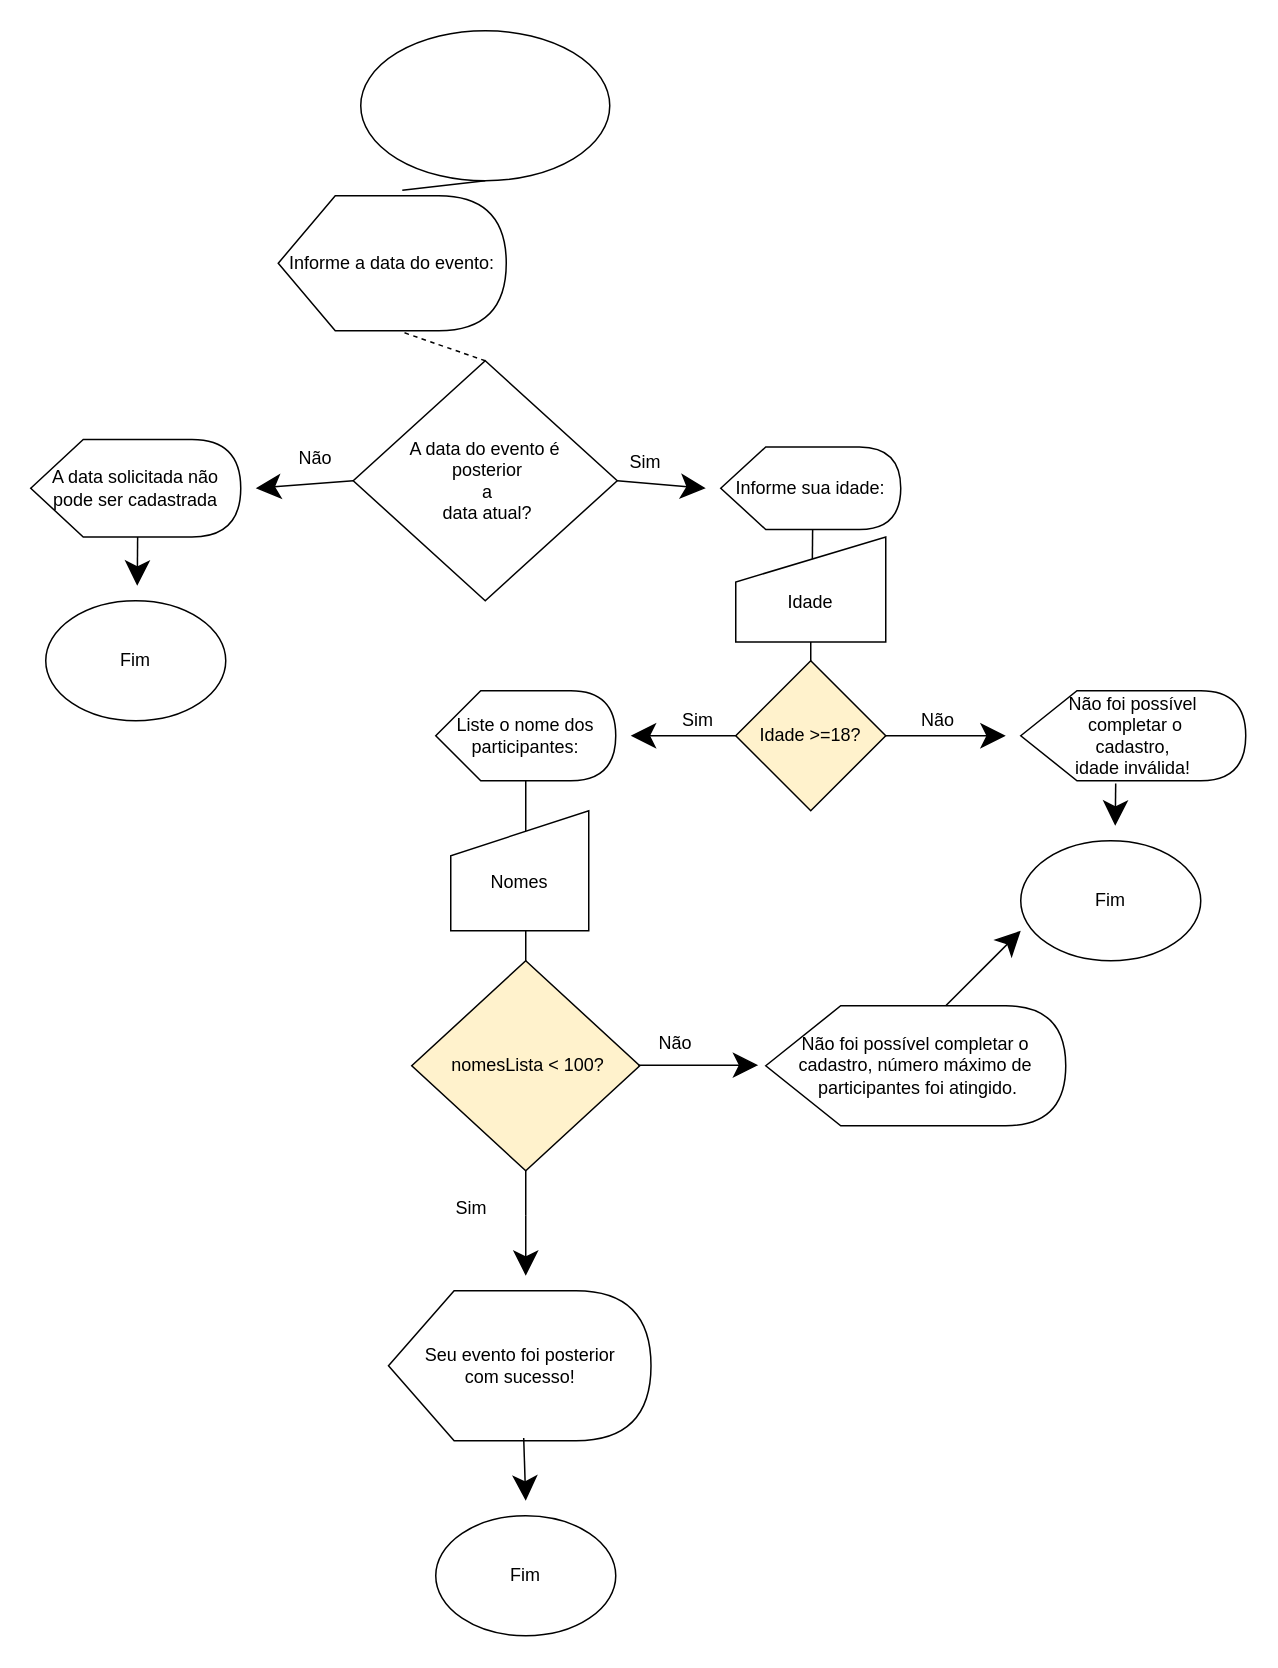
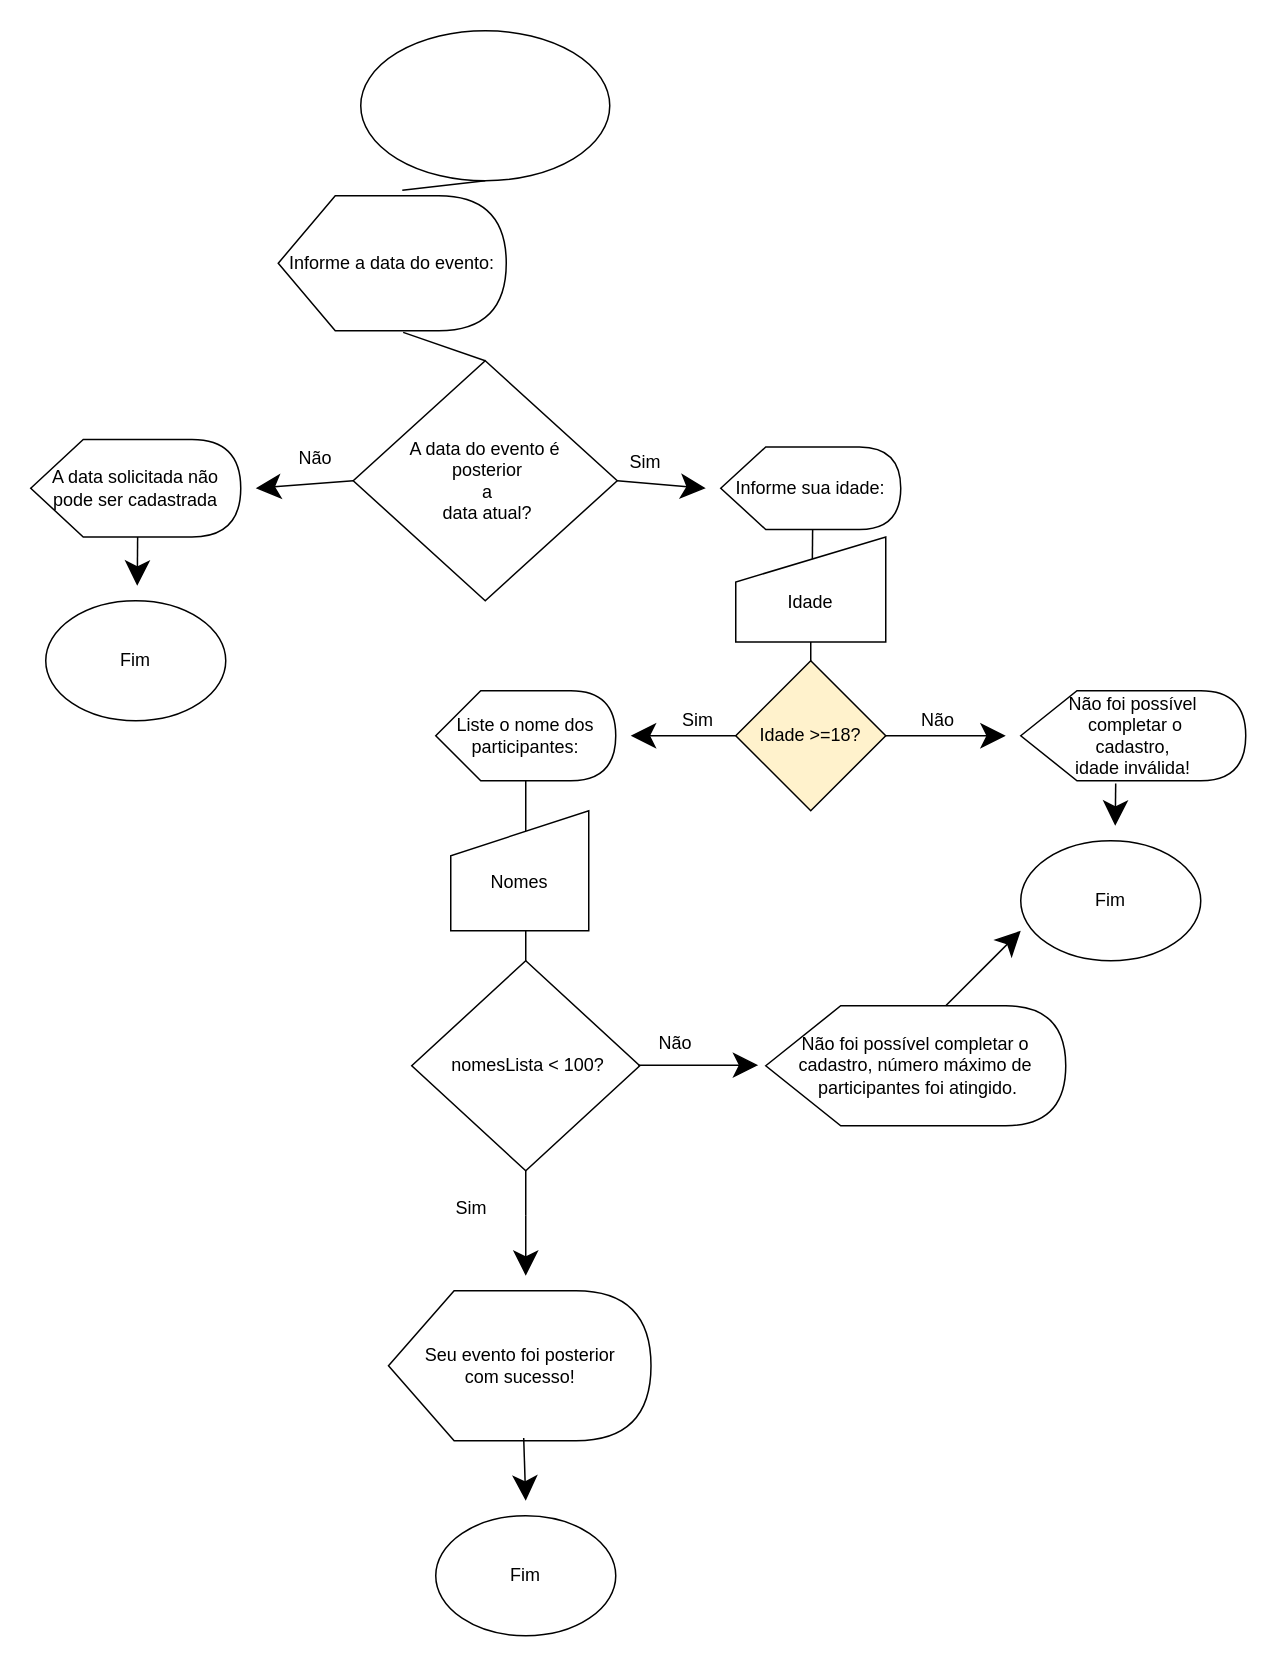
  <mxCell id="0" />
  <mxCell id="1" parent="0" />
  <mxCell id="2" value="" style="ellipse;whiteSpace=wrap;html=1;" parent="1" vertex="1"><mxGeometry x="240" y="20" width="166" height="100" as="geometry" /></mxCell>
  <mxCell id="3" value="A data do evento é&lt;br&gt;&amp;nbsp;posterior&lt;br&gt;&amp;nbsp;a&lt;br&gt;&amp;nbsp;data atual?" style="rhombus;whiteSpace=wrap;html=1;" parent="1" vertex="1"><mxGeometry x="235" y="240" width="176" height="160" as="geometry" /></mxCell>
  <mxCell id="4" value="Informe a data do evento:" style="shape=display;whiteSpace=wrap;html=1;hachureGap=4;" vertex="1" parent="1"><mxGeometry x="185" y="130" width="152" height="90" as="geometry" /></mxCell>
  <mxCell id="5" value="" style="endArrow=none;html=1;rounded=0;startSize=14;endSize=14;sourcePerimeterSpacing=8;targetPerimeterSpacing=8;curved=1;entryX=0.5;entryY=1;entryDx=0;entryDy=0;exitX=0.544;exitY=-0.041;exitDx=0;exitDy=0;exitPerimeter=0;" edge="1" parent="1" source="4" target="2"><mxGeometry width="50" height="50" relative="1" as="geometry"><mxPoint x="320" y="180" as="sourcePoint" /><mxPoint x="370" y="130" as="targetPoint" /></mxGeometry></mxCell>
- <mxCell id="6" value="" style="endArrow=none;html=1;rounded=0;startSize=14;endSize=14;sourcePerimeterSpacing=8;targetPerimeterSpacing=8;curved=1;entryX=0.548;entryY=1.012;entryDx=0;entryDy=0;entryPerimeter=0;exitX=0.5;exitY=0;exitDx=0;exitDy=0;dashed=1;" edge="1" parent="1" source="3" target="4"><mxGeometry width="50" height="50" relative="1" as="geometry"><mxPoint x="360" y="330" as="sourcePoint" /><mxPoint x="410" y="280" as="targetPoint" /></mxGeometry></mxCell>
+ <mxCell id="6" value="" style="endArrow=none;html=1;rounded=0;startSize=14;endSize=14;sourcePerimeterSpacing=8;targetPerimeterSpacing=8;curved=1;entryX=0.548;entryY=1.012;entryDx=0;entryDy=0;entryPerimeter=0;exitX=0.5;exitY=0;exitDx=0;exitDy=0;" edge="1" parent="1" source="3" target="4"><mxGeometry width="50" height="50" relative="1" as="geometry"><mxPoint x="360" y="330" as="sourcePoint" /><mxPoint x="410" y="280" as="targetPoint" /></mxGeometry></mxCell>
  <mxCell id="7" value="" style="endArrow=classic;html=1;rounded=0;startSize=14;endSize=14;sourcePerimeterSpacing=8;targetPerimeterSpacing=8;curved=1;exitX=0;exitY=0.5;exitDx=0;exitDy=0;" edge="1" parent="1" source="3"><mxGeometry width="50" height="50" relative="1" as="geometry"><mxPoint x="360" y="330" as="sourcePoint" /><mxPoint x="170" y="325" as="targetPoint" /></mxGeometry></mxCell>
  <mxCell id="8" value="" style="endArrow=classic;html=1;rounded=0;startSize=14;endSize=14;sourcePerimeterSpacing=8;targetPerimeterSpacing=8;curved=1;exitX=1;exitY=0.5;exitDx=0;exitDy=0;" edge="1" parent="1" source="3"><mxGeometry width="50" height="50" relative="1" as="geometry"><mxPoint x="360" y="330" as="sourcePoint" /><mxPoint x="470" y="325" as="targetPoint" /></mxGeometry></mxCell>
  <mxCell id="9" style="edgeStyle=none;curved=1;rounded=0;orthogonalLoop=1;jettySize=auto;html=1;exitX=0;exitY=0.5;exitDx=0;exitDy=0;exitPerimeter=0;endArrow=open;startSize=14;endSize=14;sourcePerimeterSpacing=8;targetPerimeterSpacing=8;" edge="1" parent="1" source="10"><mxGeometry relative="1" as="geometry"><mxPoint x="98" y="317.5" as="targetPoint" /></mxGeometry></mxCell>
  <mxCell id="10" value="A data solicitada não pode ser cadastrada" style="shape=display;whiteSpace=wrap;html=1;hachureGap=4;" vertex="1" parent="1"><mxGeometry x="20" y="292.5" width="140" height="65" as="geometry" /></mxCell>
  <mxCell id="11" value="Informe sua idade:" style="shape=display;whiteSpace=wrap;html=1;hachureGap=4;" vertex="1" parent="1"><mxGeometry x="480" y="297.5" width="120" height="55" as="geometry" /></mxCell>
  <mxCell id="12" value="Sim" style="text;strokeColor=none;fillColor=none;html=1;align=center;verticalAlign=middle;whiteSpace=wrap;rounded=0;hachureGap=4;" vertex="1" parent="1"><mxGeometry x="400" y="292.5" width="60" height="30" as="geometry" /></mxCell>
  <mxCell id="13" value="Não" style="text;strokeColor=none;fillColor=none;html=1;align=center;verticalAlign=middle;whiteSpace=wrap;rounded=0;hachureGap=4;" vertex="1" parent="1"><mxGeometry x="180" y="290" width="60" height="30" as="geometry" /></mxCell>
  <mxCell id="14" value="" style="endArrow=none;html=1;rounded=0;startSize=14;endSize=14;sourcePerimeterSpacing=8;targetPerimeterSpacing=8;curved=1;entryX=0;entryY=0;entryDx=61.25;entryDy=55.0;entryPerimeter=0;" edge="1" parent="1" target="11"><mxGeometry width="50" height="50" relative="1" as="geometry"><mxPoint x="541" y="380" as="sourcePoint" /><mxPoint x="590" y="340" as="targetPoint" /></mxGeometry></mxCell>
  <mxCell id="15" value="&lt;br&gt;Idade" style="shape=manualInput;whiteSpace=wrap;html=1;hachureGap=4;" vertex="1" parent="1"><mxGeometry x="490" y="357.5" width="100" height="70" as="geometry" /></mxCell>
  <mxCell id="16" value="" style="endArrow=none;html=1;rounded=0;startSize=14;endSize=14;sourcePerimeterSpacing=8;targetPerimeterSpacing=8;curved=1;entryX=0.5;entryY=1;entryDx=0;entryDy=0;" edge="1" parent="1" target="15"><mxGeometry width="50" height="50" relative="1" as="geometry"><mxPoint x="540" y="460" as="sourcePoint" /><mxPoint x="590" y="430" as="targetPoint" /></mxGeometry></mxCell>
  <mxCell id="17" style="edgeStyle=none;curved=1;rounded=0;orthogonalLoop=1;jettySize=auto;html=1;exitX=1;exitY=0.5;exitDx=0;exitDy=0;endArrow=open;startSize=14;endSize=14;sourcePerimeterSpacing=8;targetPerimeterSpacing=8;" edge="1" parent="1" source="18"><mxGeometry relative="1" as="geometry"><mxPoint x="552" y="500" as="targetPoint" /></mxGeometry></mxCell>
  <mxCell id="18" value="Idade &amp;gt;=18?" style="rhombus;whiteSpace=wrap;html=1;hachureGap=4;fillColor=#fff2cc;" vertex="1" parent="1"><mxGeometry x="490" y="440" width="100" height="100" as="geometry" /></mxCell>
  <mxCell id="19" value="" style="endArrow=classic;html=1;rounded=0;startSize=14;endSize=14;sourcePerimeterSpacing=8;targetPerimeterSpacing=8;curved=1;exitX=0;exitY=0.5;exitDx=0;exitDy=0;" edge="1" parent="1" source="18"><mxGeometry width="50" height="50" relative="1" as="geometry"><mxPoint x="440" y="520" as="sourcePoint" /><mxPoint x="420" y="490" as="targetPoint" /></mxGeometry></mxCell>
  <mxCell id="20" value="" style="endArrow=classic;html=1;rounded=0;startSize=14;endSize=14;sourcePerimeterSpacing=8;targetPerimeterSpacing=8;curved=1;exitX=1;exitY=0.5;exitDx=0;exitDy=0;" edge="1" parent="1" source="18"><mxGeometry width="50" height="50" relative="1" as="geometry"><mxPoint x="590" y="530" as="sourcePoint" /><mxPoint x="670" y="490" as="targetPoint" /></mxGeometry></mxCell>
  <mxCell id="21" value="Não foi possível&lt;br&gt;&amp;nbsp;completar o &lt;br&gt;cadastro, &lt;br&gt;idade inválida!" style="shape=display;whiteSpace=wrap;html=1;hachureGap=4;" vertex="1" parent="1"><mxGeometry x="680" y="460" width="150" height="60" as="geometry" /></mxCell>
  <mxCell id="22" value="Não" style="text;html=1;strokeColor=none;fillColor=none;align=center;verticalAlign=middle;whiteSpace=wrap;rounded=0;hachureGap=4;" vertex="1" parent="1"><mxGeometry x="600" y="470" width="50" height="20" as="geometry" /></mxCell>
  <mxCell id="23" value="Sim" style="text;html=1;strokeColor=none;fillColor=none;align=center;verticalAlign=middle;whiteSpace=wrap;rounded=0;hachureGap=4;" vertex="1" parent="1"><mxGeometry x="440" y="470" width="50" height="20" as="geometry" /></mxCell>
  <mxCell id="24" value="Liste o nome dos&lt;br&gt;participantes:" style="shape=display;whiteSpace=wrap;html=1;hachureGap=4;" vertex="1" parent="1"><mxGeometry x="290" y="460" width="120" height="60" as="geometry" /></mxCell>
  <mxCell id="25" value="" style="endArrow=none;html=1;rounded=0;startSize=14;endSize=14;sourcePerimeterSpacing=8;targetPerimeterSpacing=8;curved=1;entryX=0;entryY=0;entryDx=60.0;entryDy=60.0;entryPerimeter=0;" edge="1" parent="1" target="24"><mxGeometry width="50" height="50" relative="1" as="geometry"><mxPoint x="350" y="560" as="sourcePoint" /><mxPoint x="380" y="540" as="targetPoint" /></mxGeometry></mxCell>
  <mxCell id="26" value="&lt;br&gt;Nomes" style="shape=manualInput;whiteSpace=wrap;html=1;hachureGap=4;" vertex="1" parent="1"><mxGeometry x="300" y="540" width="92" height="80" as="geometry" /></mxCell>
  <mxCell id="27" value="" style="endArrow=none;html=1;rounded=0;startSize=14;endSize=14;sourcePerimeterSpacing=8;targetPerimeterSpacing=8;curved=1;" edge="1" parent="1"><mxGeometry width="50" height="50" relative="1" as="geometry"><mxPoint x="350" y="660" as="sourcePoint" /><mxPoint x="350" y="620" as="targetPoint" /></mxGeometry></mxCell>
  <mxCell id="28" style="edgeStyle=none;curved=1;rounded=0;orthogonalLoop=1;jettySize=auto;html=1;exitX=0;exitY=0.5;exitDx=0;exitDy=0;endArrow=open;startSize=14;endSize=14;sourcePerimeterSpacing=8;targetPerimeterSpacing=8;" edge="1" parent="1" source="29"><mxGeometry relative="1" as="geometry"><mxPoint x="352" y="695" as="targetPoint" /></mxGeometry></mxCell>
- <mxCell id="29" value="&amp;nbsp;nomesLista &amp;lt; 100?" style="rhombus;whiteSpace=wrap;html=1;hachureGap=4;fillColor=#fff2cc;" vertex="1" parent="1"><mxGeometry x="274" y="640" width="152" height="140" as="geometry" /></mxCell>
+ <mxCell id="29" value="&amp;nbsp;nomesLista &amp;lt; 100?" style="rhombus;whiteSpace=wrap;html=1;hachureGap=4;" vertex="1" parent="1"><mxGeometry x="274" y="640" width="152" height="140" as="geometry" /></mxCell>
  <mxCell id="30" value="" style="endArrow=classic;html=1;rounded=0;startSize=14;endSize=14;sourcePerimeterSpacing=8;targetPerimeterSpacing=8;curved=1;" edge="1" parent="1"><mxGeometry width="50" height="50" relative="1" as="geometry"><mxPoint x="425" y="709.63" as="sourcePoint" /><mxPoint x="505" y="709.63" as="targetPoint" /></mxGeometry></mxCell>
  <mxCell id="31" value="" style="endArrow=classic;html=1;rounded=0;startSize=14;endSize=14;targetPerimeterSpacing=8;curved=1;startArrow=none;" edge="1" parent="1"><mxGeometry width="50" height="50" relative="1" as="geometry"><mxPoint x="350" y="810" as="sourcePoint" /><mxPoint x="350" y="850" as="targetPoint" /></mxGeometry></mxCell>
  <mxCell id="32" value="Sim" style="text;html=1;strokeColor=none;fillColor=none;align=center;verticalAlign=middle;whiteSpace=wrap;rounded=0;hachureGap=4;" vertex="1" parent="1"><mxGeometry x="284" y="790" width="60" height="30" as="geometry" /></mxCell>
  <mxCell id="33" value="" style="endArrow=none;html=1;rounded=0;startSize=14;endSize=14;sourcePerimeterSpacing=8;curved=1;exitX=0.5;exitY=1;exitDx=0;exitDy=0;" edge="1" parent="1" source="29"><mxGeometry width="50" height="50" relative="1" as="geometry"><mxPoint x="350" y="780" as="sourcePoint" /><mxPoint x="350" y="810" as="targetPoint" /></mxGeometry></mxCell>
  <mxCell id="34" value="Não" style="text;html=1;strokeColor=none;fillColor=none;align=center;verticalAlign=middle;whiteSpace=wrap;rounded=0;hachureGap=4;" vertex="1" parent="1"><mxGeometry x="420" y="680" width="60" height="30" as="geometry" /></mxCell>
  <mxCell id="35" value="Seu evento foi posterior &lt;br&gt;com sucesso!" style="shape=display;whiteSpace=wrap;html=1;hachureGap=4;" vertex="1" parent="1"><mxGeometry x="258.5" y="860" width="175" height="100" as="geometry" /></mxCell>
  <mxCell id="36" value="Não foi possível completar o &lt;br&gt;cadastro, número máximo de&lt;br&gt;&amp;nbsp;participantes foi atingido." style="shape=display;whiteSpace=wrap;html=1;hachureGap=4;" vertex="1" parent="1"><mxGeometry x="510" y="670" width="200" height="80" as="geometry" /></mxCell>
  <mxCell id="37" value="Fim" style="ellipse;whiteSpace=wrap;html=1;hachureGap=4;" vertex="1" parent="1"><mxGeometry x="680" y="560" width="120" height="80" as="geometry" /></mxCell>
  <mxCell id="38" value="Fim" style="ellipse;whiteSpace=wrap;html=1;hachureGap=4;" vertex="1" parent="1"><mxGeometry x="290" y="1010" width="120" height="80" as="geometry" /></mxCell>
  <mxCell id="39" value="" style="endArrow=classic;html=1;rounded=0;startSize=14;endSize=14;sourcePerimeterSpacing=8;targetPerimeterSpacing=8;curved=1;exitX=0.515;exitY=0.981;exitDx=0;exitDy=0;exitPerimeter=0;" edge="1" parent="1" source="35"><mxGeometry width="50" height="50" relative="1" as="geometry"><mxPoint x="330" y="1010" as="sourcePoint" /><mxPoint x="350" y="1000" as="targetPoint" /></mxGeometry></mxCell>
  <mxCell id="40" value="" style="endArrow=classic;html=1;rounded=0;startSize=14;endSize=14;sourcePerimeterSpacing=8;targetPerimeterSpacing=8;curved=1;exitX=0.422;exitY=1.031;exitDx=0;exitDy=0;exitPerimeter=0;" edge="1" parent="1" source="21"><mxGeometry width="50" height="50" relative="1" as="geometry"><mxPoint x="720" y="570" as="sourcePoint" /><mxPoint x="743" y="550" as="targetPoint" /></mxGeometry></mxCell>
  <mxCell id="41" value="" style="endArrow=classic;html=1;rounded=0;startSize=14;endSize=14;sourcePerimeterSpacing=8;targetPerimeterSpacing=8;curved=1;" edge="1" parent="1"><mxGeometry width="50" height="50" relative="1" as="geometry"><mxPoint x="630" y="670" as="sourcePoint" /><mxPoint x="680" y="620" as="targetPoint" /></mxGeometry></mxCell>
  <mxCell id="42" value="Fim" style="ellipse;whiteSpace=wrap;html=1;hachureGap=4;" vertex="1" parent="1"><mxGeometry x="30" y="400" width="120" height="80" as="geometry" /></mxCell>
  <mxCell id="43" value="" style="endArrow=classic;html=1;rounded=0;startSize=14;endSize=14;sourcePerimeterSpacing=8;targetPerimeterSpacing=8;curved=1;exitX=0;exitY=0;exitDx=71.25;exitDy=65;exitPerimeter=0;" edge="1" parent="1" source="10"><mxGeometry width="50" height="50" relative="1" as="geometry"><mxPoint x="80" y="410" as="sourcePoint" /><mxPoint x="91" y="390" as="targetPoint" /></mxGeometry></mxCell>
